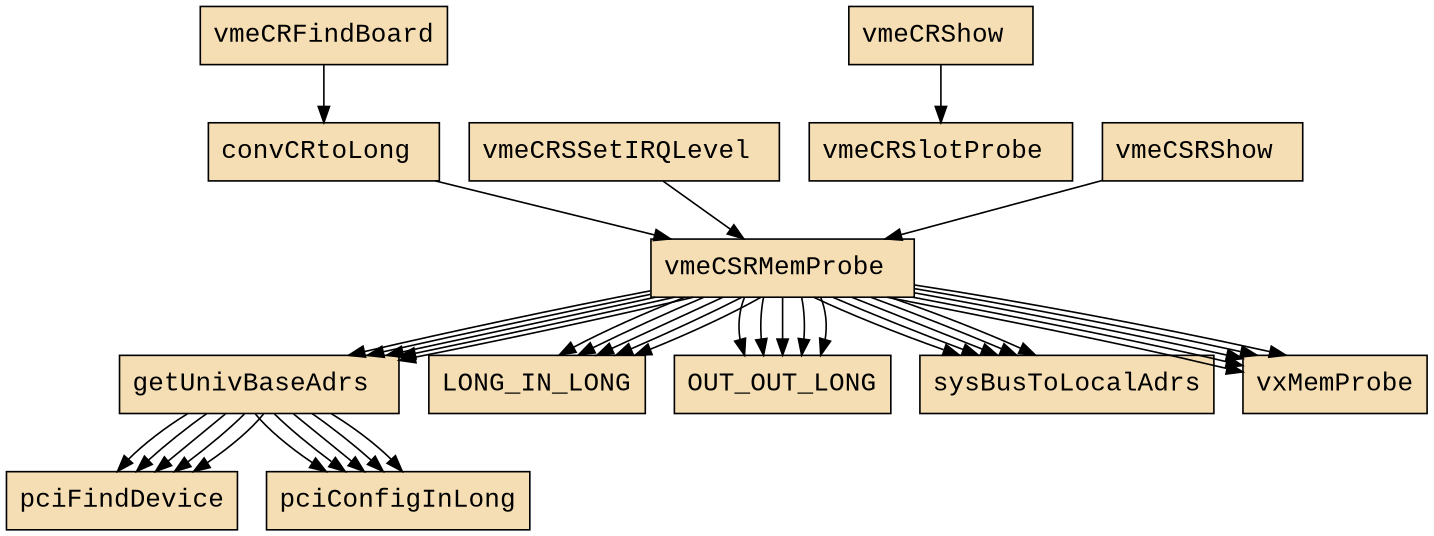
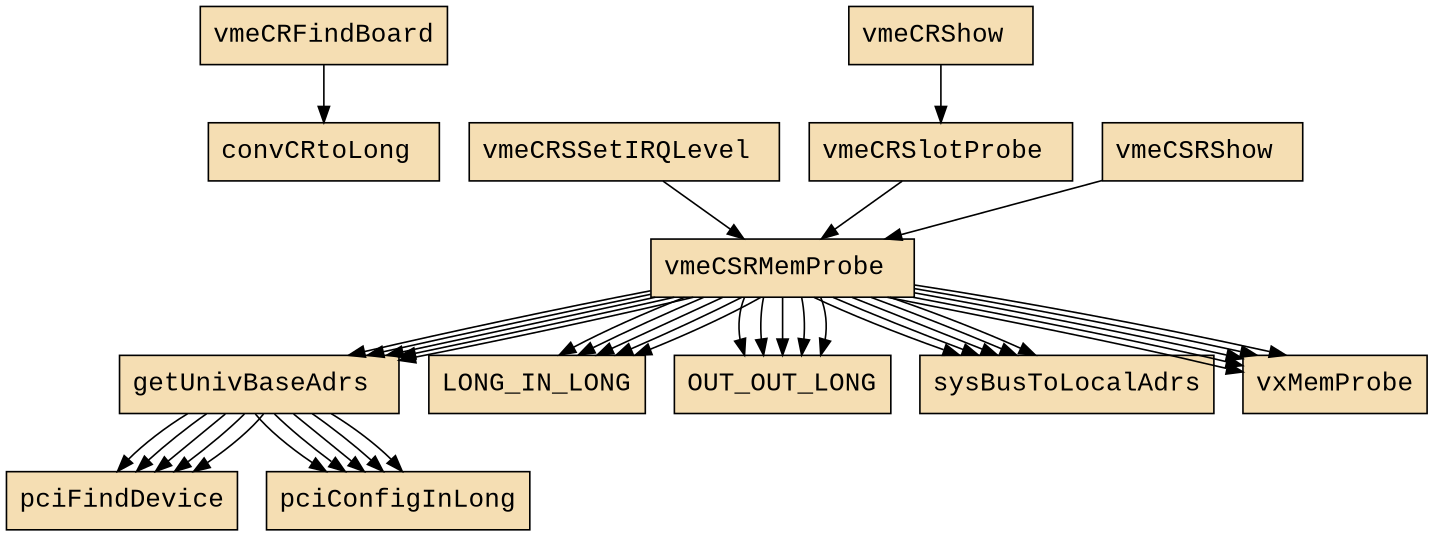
  digraph {
    fontname="Liberation Mono"
    rankdir=TB
    node [fillcolor=Wheat fontcolor=black fontname="Liberation Mono" fontsize=16 shape=box style=filled]
    edge [fontname="Liberation Mono"]
    vmeCRFindBoard
    "convCRtoLong "
    "vmeCSRMemProbe "
    "getUnivBaseAdrs "
    n5 [label=LONG_IN_LONG]
    n6 [label=OUT_OUT_LONG]
    sysBusToLocalAdrs
    vxMemProbe
    pciFindDevice
    pciConfigInLong
    "vmeCRSSetIRQLevel "
    "vmeCRShow "
    "vmeCRSlotProbe "
    "vmeCSRShow "
    vmeCRFindBoard -> "convCRtoLong "
    "vmeCSRMemProbe " -> "getUnivBaseAdrs "
    "vmeCSRMemProbe " -> "getUnivBaseAdrs "
    "vmeCSRMemProbe " -> "getUnivBaseAdrs "
    "vmeCSRMemProbe " -> "getUnivBaseAdrs "
    "vmeCSRMemProbe " -> "getUnivBaseAdrs "
    "vmeCSRMemProbe " -> n5
    "vmeCSRMemProbe " -> n5
    "vmeCSRMemProbe " -> n5
    "vmeCSRMemProbe " -> n5
    "vmeCSRMemProbe " -> n5
    "vmeCSRMemProbe " -> n6
    "vmeCSRMemProbe " -> n6
    "vmeCSRMemProbe " -> n6
    "vmeCSRMemProbe " -> n6
    "vmeCSRMemProbe " -> n6
    "vmeCSRMemProbe " -> sysBusToLocalAdrs
    "vmeCSRMemProbe " -> sysBusToLocalAdrs
    "vmeCSRMemProbe " -> sysBusToLocalAdrs
    "vmeCSRMemProbe " -> sysBusToLocalAdrs
    "vmeCSRMemProbe " -> sysBusToLocalAdrs
    "vmeCSRMemProbe " -> vxMemProbe
    "vmeCSRMemProbe " -> vxMemProbe
    "vmeCSRMemProbe " -> vxMemProbe
    "vmeCSRMemProbe " -> vxMemProbe
    "vmeCSRMemProbe " -> vxMemProbe
    "getUnivBaseAdrs " -> pciFindDevice
    "getUnivBaseAdrs " -> pciFindDevice
    "getUnivBaseAdrs " -> pciFindDevice
    "getUnivBaseAdrs " -> pciFindDevice
    "getUnivBaseAdrs " -> pciFindDevice
    "getUnivBaseAdrs " -> pciConfigInLong
    "getUnivBaseAdrs " -> pciConfigInLong
    "getUnivBaseAdrs " -> pciConfigInLong
    "getUnivBaseAdrs " -> pciConfigInLong
    "getUnivBaseAdrs " -> pciConfigInLong
    "vmeCRSSetIRQLevel " -> "vmeCSRMemProbe "
    "vmeCRShow " -> "vmeCRSlotProbe "
-   "convCRtoLong " -> "vmeCSRMemProbe "
+   "vmeCRSlotProbe " -> "vmeCSRMemProbe "
    "vmeCSRShow " -> "vmeCSRMemProbe "
  }
